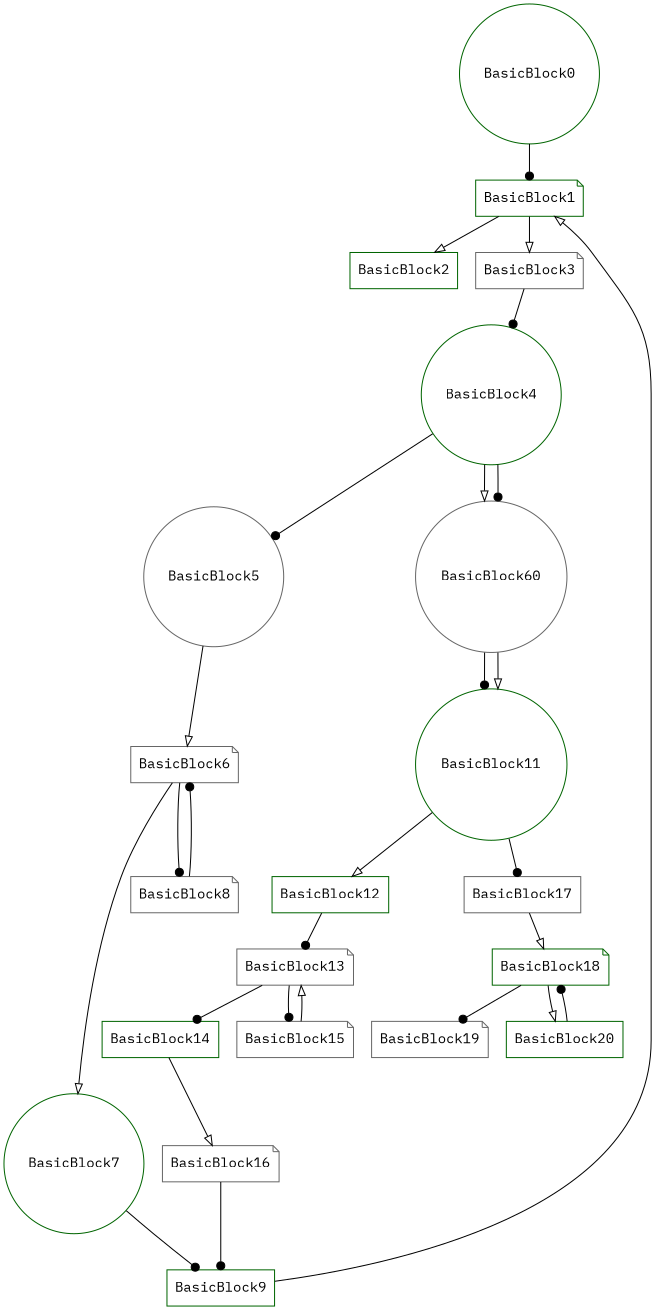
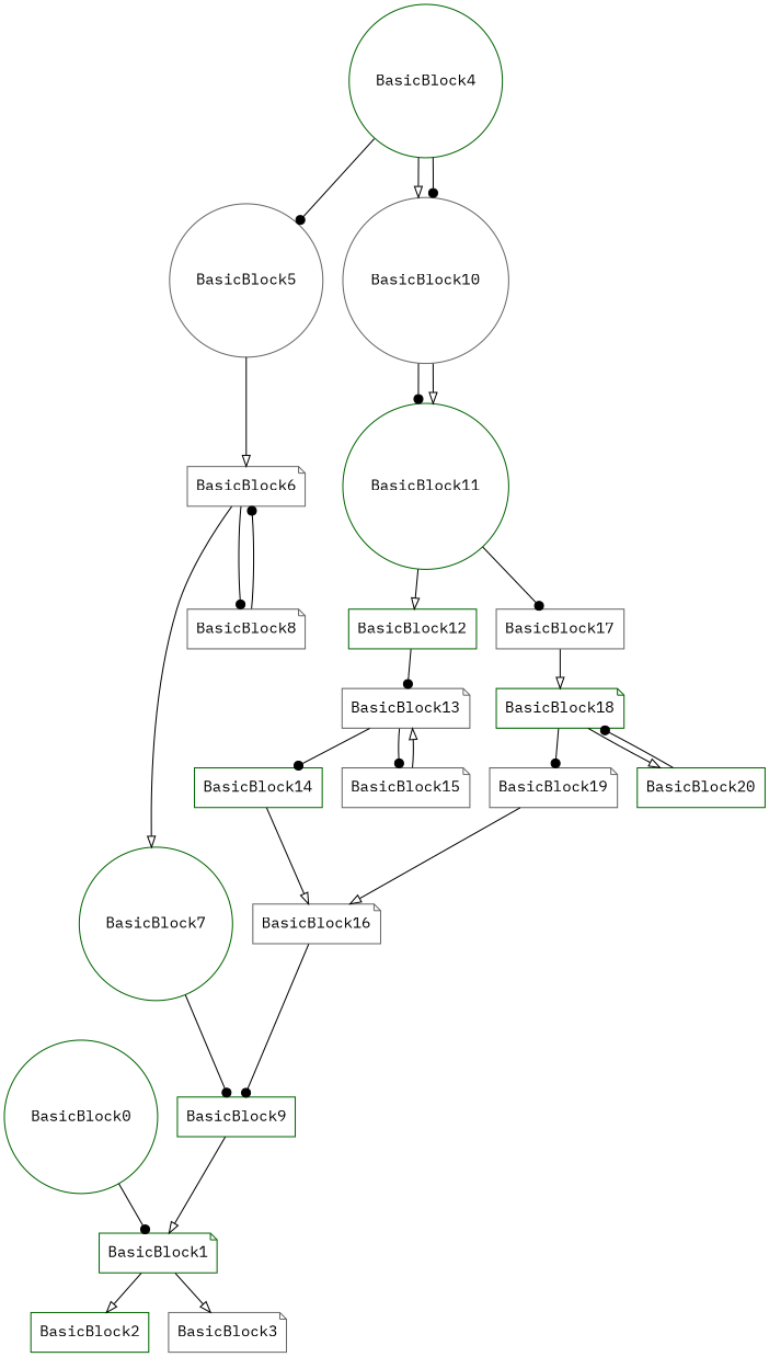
  digraph {
    fontname="IBM Plex Mono"
    node [color=darkgreen fontname="IBM Plex Mono" shape=note]
    edge [arrowhead=dot fontname="IBM Plex Mono"]
    BasicBlock2 [shape=box]
    BasicBlock1
    BasicBlock3 [color=gray40]
    BasicBlock4 [shape=circle]
    BasicBlock0 [shape=circle]
    BasicBlock9 [shape=box]
    BasicBlock7 [shape=circle]
    BasicBlock16 [color=gray40]
    BasicBlock6 [color=gray40]
    BasicBlock8 [color=gray40]
    BasicBlock14 [shape=box]
    BasicBlock19 [color=gray40]
    BasicBlock5 [color=gray40 shape=circle]
    BasicBlock13 [color=gray40]
    BasicBlock15 [color=gray40]
    BasicBlock18
    BasicBlock20 [shape=box]
-   BasicBlock10 [color=gray40 shape=circle label=BasicBlock60]
+   BasicBlock10 [color=gray40 shape=circle]
    BasicBlock11 [shape=circle]
    BasicBlock12 [shape=box]
    BasicBlock17 [color=gray40 shape=box]
    BasicBlock1 -> BasicBlock2 [arrowhead=onormal]
    BasicBlock1 -> BasicBlock3 [arrowhead=onormal]
-   BasicBlock3 -> BasicBlock4
    BasicBlock4 -> BasicBlock5
    BasicBlock4 -> BasicBlock10 [arrowhead=onormal]
    BasicBlock4 -> BasicBlock10
    BasicBlock0 -> BasicBlock1
    BasicBlock9 -> BasicBlock1 [arrowhead=onormal]
    BasicBlock7 -> BasicBlock9
    BasicBlock16 -> BasicBlock9
    BasicBlock6 -> BasicBlock7 [arrowhead=onormal]
    BasicBlock6 -> BasicBlock8
    BasicBlock8 -> BasicBlock6
    BasicBlock14 -> BasicBlock16 [arrowhead=onormal]
+   BasicBlock19 -> BasicBlock16 [arrowhead=onormal]
    BasicBlock5 -> BasicBlock6 [arrowhead=onormal]
    BasicBlock13 -> BasicBlock14
    BasicBlock13 -> BasicBlock15
    BasicBlock15 -> BasicBlock13 [arrowhead=onormal]
    BasicBlock18 -> BasicBlock19
    BasicBlock18 -> BasicBlock20 [arrowhead=onormal]
    BasicBlock20 -> BasicBlock18
    BasicBlock10 -> BasicBlock11
    BasicBlock10 -> BasicBlock11 [arrowhead=onormal]
    BasicBlock11 -> BasicBlock12 [arrowhead=onormal]
    BasicBlock11 -> BasicBlock17
    BasicBlock12 -> BasicBlock13
    BasicBlock17 -> BasicBlock18 [arrowhead=onormal]
  }
